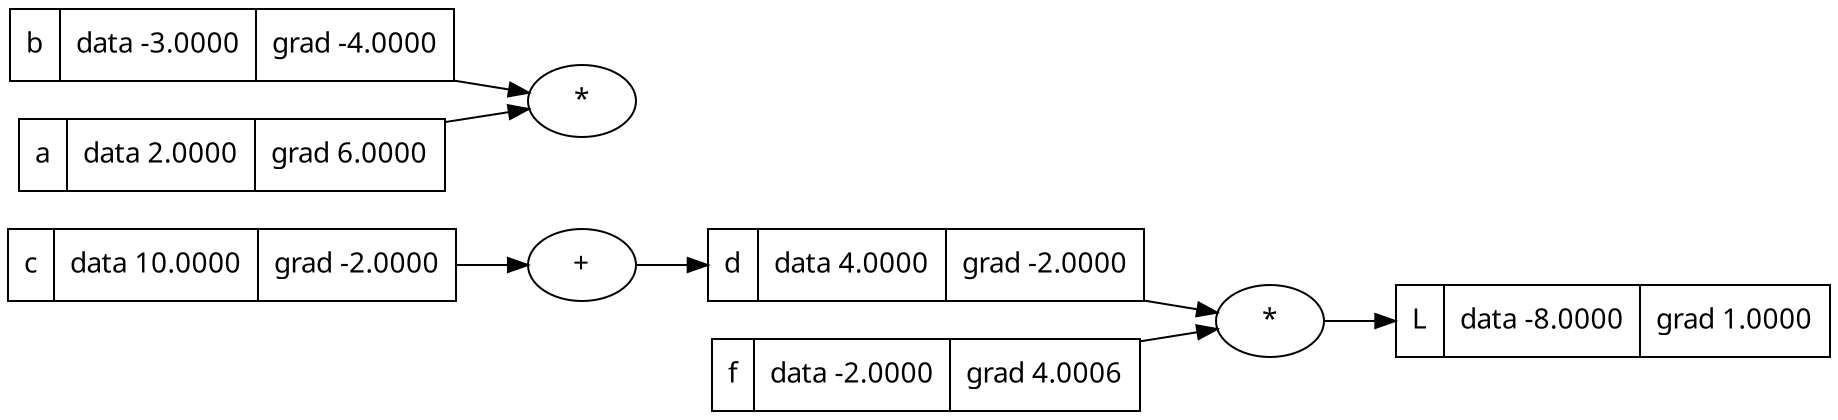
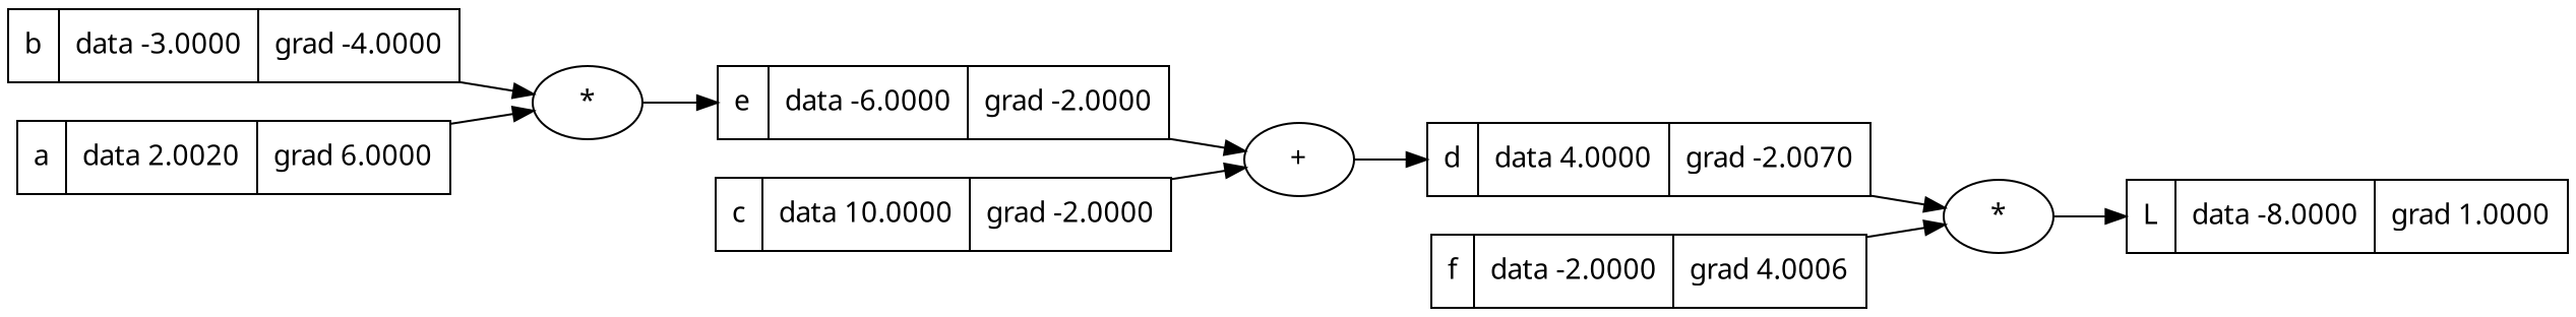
  digraph {
    fontname="Noto Sans"
    rankdir=LR
    node [fontname="Noto Sans" shape=record]
    edge [fontname="Noto Sans"]
    n1 [label="{ L | data -8.0000 | grad 1.0000 }"]
    n2 [label="*" shape=""]
+   n3 [label="{ e | data -6.0000 | grad -2.0000 }"]
    n4 [label="+" shape=""]
-   n5 [label="{ d | data 4.0000 | grad -2.0000 }"]
+   n5 [label="{ d | data 4.0000 | grad -2.0070 }"]
    n6 [label="*" shape=""]
    n7 [label="{ f | data -2.0000 | grad 4.0006 }"]
    n8 [label="{ b | data -3.0000 | grad -4.0000 }"]
-   n9 [label="{ a | data 2.0000 | grad 6.0000 }"]
+   n9 [label="{ a | data 2.0020 | grad 6.0000 }"]
    n10 [label="{ c | data 10.0000 | grad -2.0000 }"]
    n2 -> n1
+   n3 -> n4
    n4 -> n5
    n5 -> n2
+   n6 -> n3
    n7 -> n2
    n8 -> n6
    n9 -> n6
    n10 -> n4
  }
